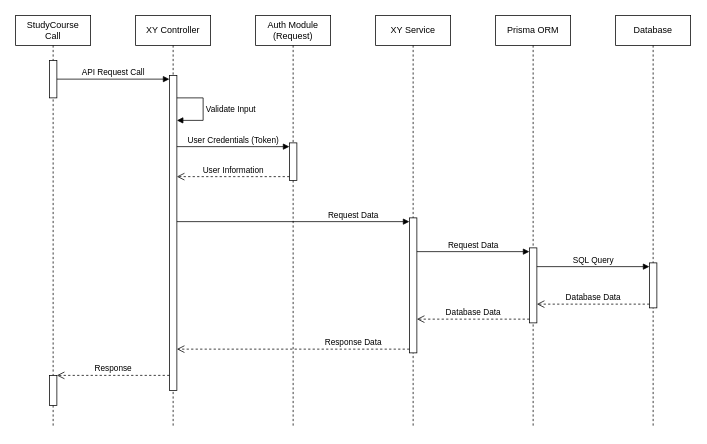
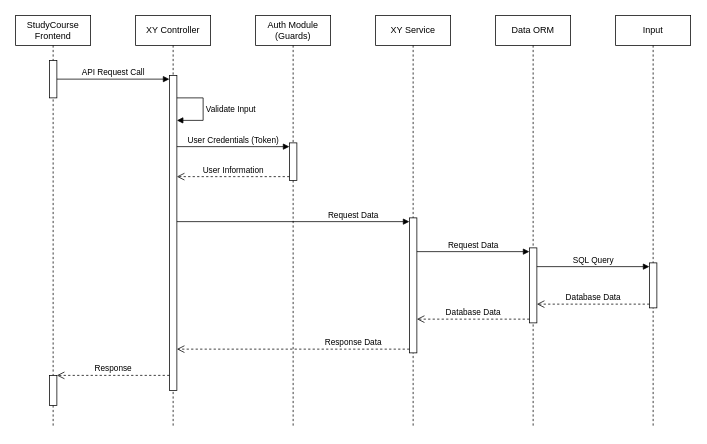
  <mxCell id="0" />
  <mxCell id="1" parent="0" />
- <mxCell id="2" value="&lt;div&gt;StudyCourse&lt;/div&gt;&lt;div&gt;Call&lt;br&gt;&lt;/div&gt;" style="shape=umlLifeline;perimeter=lifelinePerimeter;whiteSpace=wrap;html=1;container=1;dropTarget=0;collapsible=0;recursiveResize=0;outlineConnect=0;portConstraint=eastwest;newEdgeStyle={&quot;curved&quot;:0,&quot;rounded&quot;:0};" vertex="1" parent="1"><mxGeometry x="20" y="20" width="100" height="550" as="geometry" /></mxCell>
+ <mxCell id="2" value="&lt;div&gt;StudyCourse&lt;/div&gt;&lt;div&gt;Frontend&lt;br&gt;&lt;/div&gt;" style="shape=umlLifeline;perimeter=lifelinePerimeter;whiteSpace=wrap;html=1;container=1;dropTarget=0;collapsible=0;recursiveResize=0;outlineConnect=0;portConstraint=eastwest;newEdgeStyle={&quot;curved&quot;:0,&quot;rounded&quot;:0};" vertex="1" parent="1"><mxGeometry x="20" y="20" width="100" height="550" as="geometry" /></mxCell>
  <mxCell id="3" value="" style="html=1;points=[[0,0,0,0,5],[0,1,0,0,-5],[1,0,0,0,5],[1,1,0,0,-5]];perimeter=orthogonalPerimeter;outlineConnect=0;targetShapes=umlLifeline;portConstraint=eastwest;newEdgeStyle={&quot;curved&quot;:0,&quot;rounded&quot;:0};" vertex="1" parent="2"><mxGeometry x="45" y="60" width="10" height="50" as="geometry" /></mxCell>
  <mxCell id="4" value="" style="html=1;points=[[0,0,0,0,5],[0,1,0,0,-5],[1,0,0,0,5],[1,1,0,0,-5]];perimeter=orthogonalPerimeter;outlineConnect=0;targetShapes=umlLifeline;portConstraint=eastwest;newEdgeStyle={&quot;curved&quot;:0,&quot;rounded&quot;:0};" vertex="1" parent="2"><mxGeometry x="45" y="480" width="10" height="40" as="geometry" /></mxCell>
  <mxCell id="5" value="XY Controller" style="shape=umlLifeline;perimeter=lifelinePerimeter;whiteSpace=wrap;html=1;container=1;dropTarget=0;collapsible=0;recursiveResize=0;outlineConnect=0;portConstraint=eastwest;newEdgeStyle={&quot;curved&quot;:0,&quot;rounded&quot;:0};" vertex="1" parent="1"><mxGeometry x="180" y="20" width="100" height="550" as="geometry" /></mxCell>
  <mxCell id="6" value="" style="html=1;points=[[0,0,0,0,5],[0,1,0,0,-5],[1,0,0,0,5],[1,1,0,0,-5]];perimeter=orthogonalPerimeter;outlineConnect=0;targetShapes=umlLifeline;portConstraint=eastwest;newEdgeStyle={&quot;curved&quot;:0,&quot;rounded&quot;:0};" vertex="1" parent="5"><mxGeometry x="45" y="80" width="10" height="420" as="geometry" /></mxCell>
  <mxCell id="7" value="Validate Input" style="html=1;align=left;spacingLeft=2;endArrow=block;rounded=0;edgeStyle=orthogonalEdgeStyle;curved=0;rounded=0;" edge="1" target="6" parent="5" source="6"><mxGeometry relative="1" as="geometry"><mxPoint x="60" y="110" as="sourcePoint" /><Array as="points"><mxPoint x="90" y="110" /><mxPoint x="90" y="140" /></Array><mxPoint x="65" y="140" as="targetPoint" /></mxGeometry></mxCell>
  <mxCell id="8" value="XY Service" style="shape=umlLifeline;perimeter=lifelinePerimeter;whiteSpace=wrap;html=1;container=1;dropTarget=0;collapsible=0;recursiveResize=0;outlineConnect=0;portConstraint=eastwest;newEdgeStyle={&quot;curved&quot;:0,&quot;rounded&quot;:0};" vertex="1" parent="1"><mxGeometry x="500" y="20" width="100" height="550" as="geometry" /></mxCell>
  <mxCell id="9" value="" style="html=1;points=[[0,0,0,0,5],[0,1,0,0,-5],[1,0,0,0,5],[1,1,0,0,-5]];perimeter=orthogonalPerimeter;outlineConnect=0;targetShapes=umlLifeline;portConstraint=eastwest;newEdgeStyle={&quot;curved&quot;:0,&quot;rounded&quot;:0};" vertex="1" parent="8"><mxGeometry x="45" y="270" width="10" height="180" as="geometry" /></mxCell>
- <mxCell id="10" value="Prisma ORM" style="shape=umlLifeline;perimeter=lifelinePerimeter;whiteSpace=wrap;html=1;container=1;dropTarget=0;collapsible=0;recursiveResize=0;outlineConnect=0;portConstraint=eastwest;newEdgeStyle={&quot;curved&quot;:0,&quot;rounded&quot;:0};" vertex="1" parent="1"><mxGeometry x="660" y="20" width="100" height="550" as="geometry" /></mxCell>
+ <mxCell id="10" value="Data ORM" style="shape=umlLifeline;perimeter=lifelinePerimeter;whiteSpace=wrap;html=1;container=1;dropTarget=0;collapsible=0;recursiveResize=0;outlineConnect=0;portConstraint=eastwest;newEdgeStyle={&quot;curved&quot;:0,&quot;rounded&quot;:0};" vertex="1" parent="1"><mxGeometry x="660" y="20" width="100" height="550" as="geometry" /></mxCell>
  <mxCell id="11" value="" style="html=1;points=[[0,0,0,0,5],[0,1,0,0,-5],[1,0,0,0,5],[1,1,0,0,-5]];perimeter=orthogonalPerimeter;outlineConnect=0;targetShapes=umlLifeline;portConstraint=eastwest;newEdgeStyle={&quot;curved&quot;:0,&quot;rounded&quot;:0};" vertex="1" parent="10"><mxGeometry x="45" y="310" width="10" height="100" as="geometry" /></mxCell>
- <mxCell id="12" value="Database" style="shape=umlLifeline;perimeter=lifelinePerimeter;whiteSpace=wrap;html=1;container=1;dropTarget=0;collapsible=0;recursiveResize=0;outlineConnect=0;portConstraint=eastwest;newEdgeStyle={&quot;curved&quot;:0,&quot;rounded&quot;:0};" vertex="1" parent="1"><mxGeometry x="820" y="20" width="100" height="550" as="geometry" /></mxCell>
+ <mxCell id="12" value="Input" style="shape=umlLifeline;perimeter=lifelinePerimeter;whiteSpace=wrap;html=1;container=1;dropTarget=0;collapsible=0;recursiveResize=0;outlineConnect=0;portConstraint=eastwest;newEdgeStyle={&quot;curved&quot;:0,&quot;rounded&quot;:0};" vertex="1" parent="1"><mxGeometry x="820" y="20" width="100" height="550" as="geometry" /></mxCell>
  <mxCell id="13" value="" style="html=1;points=[[0,0,0,0,5],[0,1,0,0,-5],[1,0,0,0,5],[1,1,0,0,-5]];perimeter=orthogonalPerimeter;outlineConnect=0;targetShapes=umlLifeline;portConstraint=eastwest;newEdgeStyle={&quot;curved&quot;:0,&quot;rounded&quot;:0};" vertex="1" parent="12"><mxGeometry x="45" y="330" width="10" height="60" as="geometry" /></mxCell>
  <mxCell id="14" value="API Request Call" style="html=1;verticalAlign=bottom;endArrow=block;curved=0;rounded=0;entryX=0;entryY=0;entryDx=0;entryDy=5;" edge="1" target="6" parent="1" source="3"><mxGeometry relative="1" as="geometry"><mxPoint x="160" y="105" as="sourcePoint" /></mxGeometry></mxCell>
- <mxCell id="15" value="&lt;div&gt;Auth Module&lt;/div&gt;&lt;div&gt;(Request)&lt;br&gt;&lt;/div&gt;" style="shape=umlLifeline;perimeter=lifelinePerimeter;whiteSpace=wrap;html=1;container=1;dropTarget=0;collapsible=0;recursiveResize=0;outlineConnect=0;portConstraint=eastwest;newEdgeStyle={&quot;curved&quot;:0,&quot;rounded&quot;:0};" vertex="1" parent="1"><mxGeometry x="340" y="20" width="100" height="550" as="geometry" /></mxCell>
+ <mxCell id="15" value="&lt;div&gt;Auth Module&lt;/div&gt;&lt;div&gt;(Guards)&lt;br&gt;&lt;/div&gt;" style="shape=umlLifeline;perimeter=lifelinePerimeter;whiteSpace=wrap;html=1;container=1;dropTarget=0;collapsible=0;recursiveResize=0;outlineConnect=0;portConstraint=eastwest;newEdgeStyle={&quot;curved&quot;:0,&quot;rounded&quot;:0};" vertex="1" parent="1"><mxGeometry x="340" y="20" width="100" height="550" as="geometry" /></mxCell>
  <mxCell id="16" value="" style="html=1;points=[[0,0,0,0,5],[0,1,0,0,-5],[1,0,0,0,5],[1,1,0,0,-5]];perimeter=orthogonalPerimeter;outlineConnect=0;targetShapes=umlLifeline;portConstraint=eastwest;newEdgeStyle={&quot;curved&quot;:0,&quot;rounded&quot;:0};" vertex="1" parent="15"><mxGeometry x="45" y="170" width="10" height="50" as="geometry" /></mxCell>
  <mxCell id="17" value="User Credentials (Token)" style="html=1;verticalAlign=bottom;endArrow=block;curved=0;rounded=0;entryX=0;entryY=0;entryDx=0;entryDy=5;" edge="1" target="16" parent="1" source="6"><mxGeometry relative="1" as="geometry"><mxPoint x="315" y="195" as="sourcePoint" /></mxGeometry></mxCell>
  <mxCell id="18" value="User Information" style="html=1;verticalAlign=bottom;endArrow=open;dashed=1;endSize=8;curved=0;rounded=0;exitX=0;exitY=1;exitDx=0;exitDy=-5;" edge="1" source="16" parent="1" target="6"><mxGeometry relative="1" as="geometry"><mxPoint x="315" y="265" as="targetPoint" /></mxGeometry></mxCell>
  <mxCell id="19" value="Request Data" style="html=1;verticalAlign=bottom;endArrow=block;curved=0;rounded=0;entryX=0;entryY=0;entryDx=0;entryDy=5;" edge="1" target="9" parent="1" source="6"><mxGeometry x="0.516" relative="1" as="geometry"><mxPoint x="475" y="295" as="sourcePoint" /><mxPoint as="offset" /></mxGeometry></mxCell>
  <mxCell id="20" value="Response Data" style="html=1;verticalAlign=bottom;endArrow=open;dashed=1;endSize=8;curved=0;rounded=0;exitX=0;exitY=1;exitDx=0;exitDy=-5;" edge="1" source="9" parent="1" target="6"><mxGeometry x="-0.516" relative="1" as="geometry"><mxPoint x="475" y="365" as="targetPoint" /><mxPoint as="offset" /></mxGeometry></mxCell>
  <mxCell id="21" value="Request Data" style="html=1;verticalAlign=bottom;endArrow=block;curved=0;rounded=0;entryX=0;entryY=0;entryDx=0;entryDy=5;" edge="1" target="11" parent="1" source="9"><mxGeometry relative="1" as="geometry"><mxPoint x="635" y="335" as="sourcePoint" /></mxGeometry></mxCell>
  <mxCell id="22" value="Database Data" style="html=1;verticalAlign=bottom;endArrow=open;dashed=1;endSize=8;curved=0;rounded=0;exitX=0;exitY=1;exitDx=0;exitDy=-5;" edge="1" source="11" parent="1" target="9"><mxGeometry relative="1" as="geometry"><mxPoint x="635" y="405" as="targetPoint" /></mxGeometry></mxCell>
  <mxCell id="23" value="Database Data" style="html=1;verticalAlign=bottom;endArrow=open;dashed=1;endSize=8;curved=0;rounded=0;exitX=0;exitY=1;exitDx=0;exitDy=-5;" edge="1" source="13" parent="1" target="11"><mxGeometry relative="1" as="geometry"><mxPoint x="795" y="415" as="targetPoint" /></mxGeometry></mxCell>
  <mxCell id="24" value="SQL Query" style="html=1;verticalAlign=bottom;endArrow=block;curved=0;rounded=0;entryX=0;entryY=0;entryDx=0;entryDy=5;" edge="1" target="13" parent="1" source="11"><mxGeometry relative="1" as="geometry"><mxPoint x="795" y="345" as="sourcePoint" /></mxGeometry></mxCell>
  <mxCell id="25" value="Response" style="html=1;verticalAlign=bottom;endArrow=open;dashed=1;endSize=8;curved=0;rounded=0;" edge="1" source="6" parent="1" target="4"><mxGeometry relative="1" as="geometry"><mxPoint x="75" y="540" as="targetPoint" /><mxPoint x="229.5" y="540" as="sourcePoint" /></mxGeometry></mxCell>
